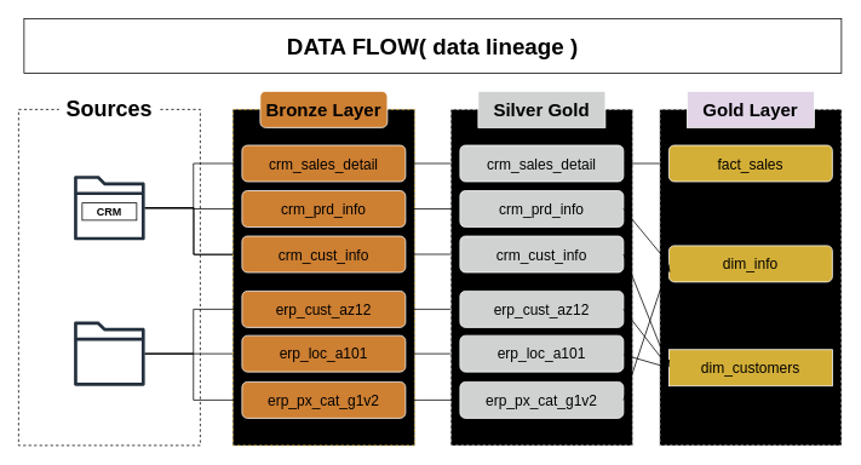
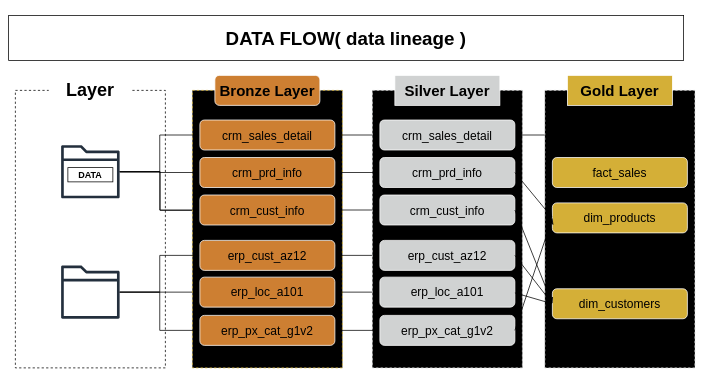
  <mxCell id="0" />
  <mxCell id="1" parent="0" />
  <mxCell id="2" value="" style="rounded=0;whiteSpace=wrap;html=1;fillColor=none;dashed=1;" parent="1" vertex="1"><mxGeometry x="20" y="120" width="200" height="370" as="geometry" /></mxCell>
- <mxCell id="3" value="&lt;font style=&quot;font-size: 24px;&quot;&gt;&lt;b&gt;Sources&lt;/b&gt;&lt;/font&gt;" style="rounded=0;whiteSpace=wrap;html=1;fillColor=default;strokeColor=light-dark(#ffffff, #ededed);" parent="1" vertex="1"><mxGeometry x="65" y="100" width="110" height="40" as="geometry" /></mxCell>
+ <mxCell id="3" value="&lt;font style=&quot;font-size: 24px;&quot;&gt;&lt;b&gt;Layer&lt;/b&gt;&lt;/font&gt;" style="rounded=0;whiteSpace=wrap;html=1;fillColor=default;strokeColor=light-dark(#ffffff, #ededed);" parent="1" vertex="1"><mxGeometry x="65" y="100" width="110" height="40" as="geometry" /></mxCell>
  <mxCell id="4" value="" style="edgeStyle=orthogonalEdgeStyle;rounded=0;orthogonalLoop=1;jettySize=auto;html=1;" parent="1" source="7" target="18" edge="1"><mxGeometry relative="1" as="geometry"><Array as="points"><mxPoint x="213" y="229" /><mxPoint x="213" y="280" /></Array></mxGeometry></mxCell>
  <mxCell id="5" value="" style="edgeStyle=orthogonalEdgeStyle;rounded=0;orthogonalLoop=1;jettySize=auto;html=1;" parent="1" source="7" target="18" edge="1"><mxGeometry relative="1" as="geometry" /></mxCell>
  <mxCell id="6" value="" style="edgeStyle=orthogonalEdgeStyle;rounded=0;orthogonalLoop=1;jettySize=auto;html=1;entryX=0;entryY=0.5;entryDx=0;entryDy=0;" parent="1" source="7" target="16" edge="1"><mxGeometry relative="1" as="geometry" /></mxCell>
  <mxCell id="7" value="" style="sketch=0;outlineConnect=0;fontColor=#232F3E;gradientColor=none;fillColor=#232F3D;strokeColor=none;dashed=0;verticalLabelPosition=bottom;verticalAlign=top;align=center;html=1;fontSize=12;fontStyle=0;aspect=fixed;pointerEvents=1;shape=mxgraph.aws4.folder;" parent="1" vertex="1"><mxGeometry x="81" y="193" width="78" height="71" as="geometry" /></mxCell>
  <mxCell id="8" style="edgeStyle=orthogonalEdgeStyle;rounded=0;orthogonalLoop=1;jettySize=auto;html=1;" parent="1" source="9" target="22" edge="1"><mxGeometry relative="1" as="geometry" /></mxCell>
  <mxCell id="9" value="" style="sketch=0;outlineConnect=0;fontColor=#232F3E;gradientColor=none;fillColor=#232F3D;strokeColor=none;dashed=0;verticalLabelPosition=bottom;verticalAlign=top;align=center;html=1;fontSize=12;fontStyle=0;aspect=fixed;pointerEvents=1;shape=mxgraph.aws4.folder;" parent="1" vertex="1"><mxGeometry x="81" y="353.5" width="78" height="71" as="geometry" /></mxCell>
- <mxCell id="10" value="&lt;b&gt;CRM&lt;/b&gt;" style="rounded=0;whiteSpace=wrap;html=1;" parent="1" vertex="1"><mxGeometry x="90" y="223" width="60" height="19" as="geometry" /></mxCell>
+ <mxCell id="10" value="&lt;b&gt;DATA&lt;/b&gt;" style="rounded=0;whiteSpace=wrap;html=1;" parent="1" vertex="1"><mxGeometry x="90" y="223" width="60" height="19" as="geometry" /></mxCell>
  <mxCell id="11" value="" style="rounded=0;whiteSpace=wrap;html=1;fillColor=light-dark(#cd7f32, #735500);dashed=1;strokeColor=#D7B433;fillStyle=hatch;" parent="1" vertex="1"><mxGeometry x="256" y="120" width="200" height="370" as="geometry" /></mxCell>
  <mxCell id="12" value="&lt;font style=&quot;font-size: 20px;&quot;&gt;&lt;b&gt;Bronze Layer&lt;/b&gt;&lt;/font&gt;" style="rounded=1;whiteSpace=wrap;html=1;fillColor=light-dark(#cd7f32, #D7B433);strokeColor=light-dark(#ffffff, #ededed);fillStyle=solid;" parent="1" vertex="1"><mxGeometry x="286" y="100" width="140" height="40" as="geometry" /></mxCell>
  <mxCell id="13" style="edgeStyle=orthogonalEdgeStyle;rounded=0;orthogonalLoop=1;jettySize=auto;html=1;entryX=0;entryY=0.5;entryDx=0;entryDy=0;" parent="1" source="14" target="31" edge="1"><mxGeometry relative="1" as="geometry" /></mxCell>
  <mxCell id="14" value="crm_sales_detail" style="rounded=1;whiteSpace=wrap;html=1;fillColor=light-dark(#cd7f32, #735500);strokeColor=light-dark(#ffffff, #ededed);fillStyle=solid;fontSize=16;fontStyle=0" parent="1" vertex="1"><mxGeometry x="266" y="159.5" width="180" height="40" as="geometry" /></mxCell>
  <mxCell id="15" style="edgeStyle=orthogonalEdgeStyle;rounded=0;orthogonalLoop=1;jettySize=auto;html=1;" parent="1" source="16" target="32" edge="1"><mxGeometry relative="1" as="geometry" /></mxCell>
  <mxCell id="16" value="&lt;font&gt;&lt;span&gt;crm_prd_info&lt;/span&gt;&lt;/font&gt;" style="rounded=1;whiteSpace=wrap;html=1;fillColor=light-dark(#cd7f32, #735500);strokeColor=light-dark(#ffffff, #ededed);fillStyle=solid;fontSize=16;fontStyle=0" parent="1" vertex="1"><mxGeometry x="266" y="209.5" width="180" height="40" as="geometry" /></mxCell>
  <mxCell id="17" style="edgeStyle=orthogonalEdgeStyle;rounded=0;orthogonalLoop=1;jettySize=auto;html=1;entryX=0;entryY=0.5;entryDx=0;entryDy=0;" parent="1" source="18" target="33" edge="1"><mxGeometry relative="1" as="geometry" /></mxCell>
  <mxCell id="18" value="crm_cust_info" style="rounded=1;whiteSpace=wrap;html=1;fillColor=light-dark(#cd7f32, #735500);strokeColor=light-dark(#ffffff, #ededed);fillStyle=solid;fontSize=16;fontStyle=0" parent="1" vertex="1"><mxGeometry x="266" y="259.5" width="180" height="40" as="geometry" /></mxCell>
  <mxCell id="19" style="edgeStyle=orthogonalEdgeStyle;rounded=0;orthogonalLoop=1;jettySize=auto;html=1;" parent="1" source="20" target="34" edge="1"><mxGeometry relative="1" as="geometry" /></mxCell>
  <mxCell id="20" value="&lt;font&gt;&lt;span&gt;erp_cust_az12&lt;/span&gt;&lt;/font&gt;" style="rounded=1;whiteSpace=wrap;html=1;fillColor=light-dark(#cd7f32, #735500);strokeColor=light-dark(#ffffff, #ededed);fillStyle=solid;fontSize=16;fontStyle=0" parent="1" vertex="1"><mxGeometry x="266" y="320" width="180" height="40" as="geometry" /></mxCell>
  <mxCell id="21" style="edgeStyle=orthogonalEdgeStyle;rounded=0;orthogonalLoop=1;jettySize=auto;html=1;" parent="1" source="22" target="35" edge="1"><mxGeometry relative="1" as="geometry" /></mxCell>
  <mxCell id="22" value="&lt;font&gt;&lt;span&gt;erp_loc_a101&lt;/span&gt;&lt;/font&gt;" style="rounded=1;whiteSpace=wrap;html=1;fillColor=light-dark(#cd7f32, #735500);strokeColor=light-dark(#ffffff, #ededed);fillStyle=solid;fontSize=16;fontStyle=0" parent="1" vertex="1"><mxGeometry x="266" y="369" width="180" height="40" as="geometry" /></mxCell>
  <mxCell id="23" style="edgeStyle=orthogonalEdgeStyle;rounded=0;orthogonalLoop=1;jettySize=auto;html=1;" parent="1" source="24" target="36" edge="1"><mxGeometry relative="1" as="geometry" /></mxCell>
  <mxCell id="24" value="erp_px_cat_g1v2" style="rounded=1;whiteSpace=wrap;html=1;fillColor=light-dark(#cd7f32, #735500);strokeColor=light-dark(#ffffff, #ededed);fillStyle=solid;fontSize=16;fontStyle=0" parent="1" vertex="1"><mxGeometry x="266" y="420" width="180" height="40" as="geometry" /></mxCell>
  <mxCell id="25" value="" style="rounded=0;whiteSpace=wrap;html=1;fillColor=light-dark(#D0D2D2,#D0D2D2);dashed=1;strokeColor=light-dark(#d0d2d2, #ededed);fillStyle=hatch;gradientColor=none;" parent="1" vertex="1"><mxGeometry x="496" y="120" width="200" height="370" as="geometry" /></mxCell>
- <mxCell id="26" value="&lt;font style=&quot;font-size: 20px;&quot;&gt;&lt;b&gt;Silver Gold&lt;/b&gt;&lt;/font&gt;" style="rounded=0;whiteSpace=wrap;html=1;fillColor=light-dark(#d0d2d2, #735500);strokeColor=light-dark(#ffffff, #ededed);fillStyle=solid;" parent="1" vertex="1"><mxGeometry x="526" y="100" width="140" height="40" as="geometry" /></mxCell>
+ <mxCell id="26" value="&lt;font style=&quot;font-size: 20px;&quot;&gt;&lt;b&gt;Silver Layer&lt;/b&gt;&lt;/font&gt;" style="rounded=0;whiteSpace=wrap;html=1;fillColor=light-dark(#d0d2d2, #735500);strokeColor=light-dark(#ffffff, #ededed);fillStyle=solid;" parent="1" vertex="1"><mxGeometry x="526" y="100" width="140" height="40" as="geometry" /></mxCell>
  <mxCell id="27" value="" style="edgeStyle=orthogonalEdgeStyle;rounded=0;orthogonalLoop=1;jettySize=auto;html=1;entryX=0;entryY=0.5;entryDx=0;entryDy=0;" parent="1" source="7" target="14" edge="1"><mxGeometry relative="1" as="geometry" /></mxCell>
  <mxCell id="28" style="edgeStyle=orthogonalEdgeStyle;rounded=0;orthogonalLoop=1;jettySize=auto;html=1;" parent="1" source="9" target="20" edge="1"><mxGeometry relative="1" as="geometry" /></mxCell>
  <mxCell id="29" style="edgeStyle=orthogonalEdgeStyle;rounded=0;orthogonalLoop=1;jettySize=auto;html=1;entryX=0;entryY=0.5;entryDx=0;entryDy=0;" parent="1" source="9" target="24" edge="1"><mxGeometry relative="1" as="geometry" /></mxCell>
  <mxCell id="30" style="edgeStyle=orthogonalEdgeStyle;rounded=0;orthogonalLoop=1;jettySize=auto;html=1;" edge="1" parent="1" source="31" target="39"><mxGeometry relative="1" as="geometry" /></mxCell>
  <mxCell id="31" value="crm_sales_detail" style="rounded=1;whiteSpace=wrap;html=1;fillColor=light-dark(#D0D2D2,#D0D2D2);strokeColor=light-dark(#ffffff, #ededed);fillStyle=solid;fontSize=16;fontStyle=0" parent="1" vertex="1"><mxGeometry x="506" y="159.5" width="180" height="40" as="geometry" /></mxCell>
  <mxCell id="32" value="&lt;font&gt;&lt;span&gt;crm_prd_info&lt;/span&gt;&lt;/font&gt;" style="rounded=1;whiteSpace=wrap;html=1;fillColor=light-dark(#D0D2D2,#D0D2D2);strokeColor=light-dark(#ffffff, #ededed);fillStyle=solid;fontSize=16;fontStyle=0" parent="1" vertex="1"><mxGeometry x="506" y="209.5" width="180" height="40" as="geometry" /></mxCell>
  <mxCell id="33" value="crm_cust_info" style="rounded=1;whiteSpace=wrap;html=1;fillColor=light-dark(#D0D2D2,#D0D2D2);strokeColor=light-dark(#ffffff, #ededed);fillStyle=solid;fontSize=16;fontStyle=0" parent="1" vertex="1"><mxGeometry x="506" y="259.5" width="180" height="40" as="geometry" /></mxCell>
  <mxCell id="34" value="&lt;font&gt;&lt;span&gt;erp_cust_az12&lt;/span&gt;&lt;/font&gt;" style="rounded=1;whiteSpace=wrap;html=1;fillColor=light-dark(#D0D2D2,#D0D2D2);strokeColor=light-dark(#ffffff, #ededed);fillStyle=solid;fontSize=16;fontStyle=0" parent="1" vertex="1"><mxGeometry x="506" y="320" width="180" height="40" as="geometry" /></mxCell>
  <mxCell id="35" value="&lt;font&gt;&lt;span&gt;erp_loc_a101&lt;/span&gt;&lt;/font&gt;" style="rounded=1;whiteSpace=wrap;html=1;fillColor=light-dark(#D0D2D2,#D0D2D2);strokeColor=light-dark(#ffffff, #ededed);fillStyle=solid;fontSize=16;fontStyle=0" parent="1" vertex="1"><mxGeometry x="506" y="369" width="180" height="40" as="geometry" /></mxCell>
  <mxCell id="36" value="erp_px_cat_g1v2" style="rounded=1;whiteSpace=wrap;html=1;fillColor=light-dark(#D0D2D2,#D0D2D2);strokeColor=light-dark(#ffffff, #ededed);fillStyle=solid;fontSize=16;fontStyle=0" parent="1" vertex="1"><mxGeometry x="506" y="420" width="180" height="40" as="geometry" /></mxCell>
  <mxCell id="37" value="" style="rounded=0;whiteSpace=wrap;html=1;fillColor=light-dark(#d4af37, #D0D2D2);dashed=1;strokeColor=light-dark(#d0d2d2, #ededed);fillStyle=hatch;gradientColor=none;" vertex="1" parent="1"><mxGeometry x="726" y="120" width="200" height="370" as="geometry" /></mxCell>
- <mxCell id="38" value="&lt;font style=&quot;font-size: 20px;&quot;&gt;&lt;b&gt;Gold Layer&lt;/b&gt;&lt;/font&gt;" style="rounded=0;whiteSpace=wrap;html=1;fillColor=#e1d5e7;strokeColor=light-dark(#ffffff, #ededed);fillStyle=solid;" vertex="1" parent="1"><mxGeometry x="756" y="100" width="140" height="40" as="geometry" /></mxCell>
- <mxCell id="39" value="fact_sales" style="rounded=1;whiteSpace=wrap;html=1;fillColor=light-dark(#d4af37, #D0D2D2);strokeColor=light-dark(#ffffff, #ededed);fillStyle=solid;fontSize=16;fontStyle=0" vertex="1" parent="1"><mxGeometry x="736" y="159.5" width="180" height="40" as="geometry" /></mxCell>
- <mxCell id="40" value="dim_info" style="rounded=1;whiteSpace=wrap;html=1;fillColor=light-dark(#d4af37, #D0D2D2);strokeColor=light-dark(#ffffff, #ededed);fillStyle=solid;fontSize=16;fontStyle=0" vertex="1" parent="1"><mxGeometry x="736" y="270" width="180" height="40" as="geometry" /></mxCell>
- <mxCell id="41" value="dim_customers" style="whiteSpace=wrap;html=1;fillColor=light-dark(#d4af37, #D0D2D2);strokeColor=light-dark(#ffffff, #ededed);fillStyle=solid;fontSize=16;fontStyle=0;rounded=0;" vertex="1" parent="1"><mxGeometry x="736" y="384.5" width="180" height="40" as="geometry" /></mxCell>
+ <mxCell id="38" value="&lt;font style=&quot;font-size: 20px;&quot;&gt;&lt;b&gt;Gold Layer&lt;/b&gt;&lt;/font&gt;" style="rounded=0;whiteSpace=wrap;html=1;fillColor=#D4AF37;strokeColor=light-dark(#ffffff, #ededed);fillStyle=solid;" vertex="1" parent="1"><mxGeometry x="756" y="100" width="140" height="40" as="geometry" /></mxCell>
+ <mxCell id="39" value="fact_sales" style="rounded=1;whiteSpace=wrap;html=1;fillColor=light-dark(#d4af37, #D0D2D2);strokeColor=light-dark(#ffffff, #ededed);fillStyle=solid;fontSize=16;fontStyle=0" vertex="1" parent="1"><mxGeometry x="736" y="209.5" width="180" height="40" as="geometry" /></mxCell>
+ <mxCell id="40" value="dim_products" style="rounded=1;whiteSpace=wrap;html=1;fillColor=light-dark(#d4af37, #D0D2D2);strokeColor=light-dark(#ffffff, #ededed);fillStyle=solid;fontSize=16;fontStyle=0" vertex="1" parent="1"><mxGeometry x="736" y="270" width="180" height="40" as="geometry" /></mxCell>
+ <mxCell id="41" value="dim_customers" style="rounded=1;whiteSpace=wrap;html=1;fillColor=light-dark(#d4af37, #D0D2D2);strokeColor=light-dark(#ffffff, #ededed);fillStyle=solid;fontSize=16;fontStyle=0" vertex="1" parent="1"><mxGeometry x="736" y="384.5" width="180" height="40" as="geometry" /></mxCell>
  <mxCell id="42" value="" style="endArrow=classic;html=1;rounded=0;entryX=0;entryY=0.5;entryDx=0;entryDy=0;exitX=1;exitY=0.5;exitDx=0;exitDy=0;" edge="1" parent="1" source="32" target="40"><mxGeometry width="50" height="50" relative="1" as="geometry"><mxPoint x="686" y="240" as="sourcePoint" /><mxPoint x="736" y="190" as="targetPoint" /></mxGeometry></mxCell>
  <mxCell id="43" value="" style="endArrow=classic;html=1;rounded=0;entryX=0;entryY=0.5;entryDx=0;entryDy=0;" edge="1" parent="1" target="40"><mxGeometry width="50" height="50" relative="1" as="geometry"><mxPoint x="686" y="440" as="sourcePoint" /><mxPoint x="736" y="390" as="targetPoint" /></mxGeometry></mxCell>
  <mxCell id="44" value="" style="endArrow=classic;html=1;rounded=0;entryX=0;entryY=0.5;entryDx=0;entryDy=0;" edge="1" parent="1" target="41"><mxGeometry width="50" height="50" relative="1" as="geometry"><mxPoint x="686" y="390" as="sourcePoint" /><mxPoint x="736" y="340" as="targetPoint" /></mxGeometry></mxCell>
  <mxCell id="45" value="" style="endArrow=classic;html=1;rounded=0;entryX=0;entryY=0.5;entryDx=0;entryDy=0;exitX=1;exitY=0.5;exitDx=0;exitDy=0;" edge="1" parent="1" source="34" target="41"><mxGeometry width="50" height="50" relative="1" as="geometry"><mxPoint x="656" y="390" as="sourcePoint" /><mxPoint x="706" y="405" as="targetPoint" /></mxGeometry></mxCell>
  <mxCell id="46" value="" style="endArrow=classic;html=1;rounded=0;entryX=0;entryY=0.5;entryDx=0;entryDy=0;exitX=1;exitY=0.5;exitDx=0;exitDy=0;" edge="1" parent="1" source="33" target="41"><mxGeometry width="50" height="50" relative="1" as="geometry"><mxPoint x="636" y="380" as="sourcePoint" /><mxPoint x="686" y="445" as="targetPoint" /></mxGeometry></mxCell>
- <mxCell id="47" value="&lt;span style=&quot;font-size: 25px;&quot;&gt;&lt;b&gt;DATA FLOW( data lineage )&lt;/b&gt;&lt;/span&gt;" style="rounded=0;whiteSpace=wrap;html=1;" vertex="1" parent="1"><mxGeometry x="26" y="20" width="900" height="60" as="geometry" /></mxCell>
+ <mxCell id="47" value="&lt;span style=&quot;font-size: 25px;&quot;&gt;&lt;b&gt;DATA FLOW( data lineage )&lt;/b&gt;&lt;/span&gt;" style="rounded=0;whiteSpace=wrap;html=1;" vertex="1" parent="1"><mxGeometry x="11" y="20" width="900" height="60" as="geometry" /></mxCell>
